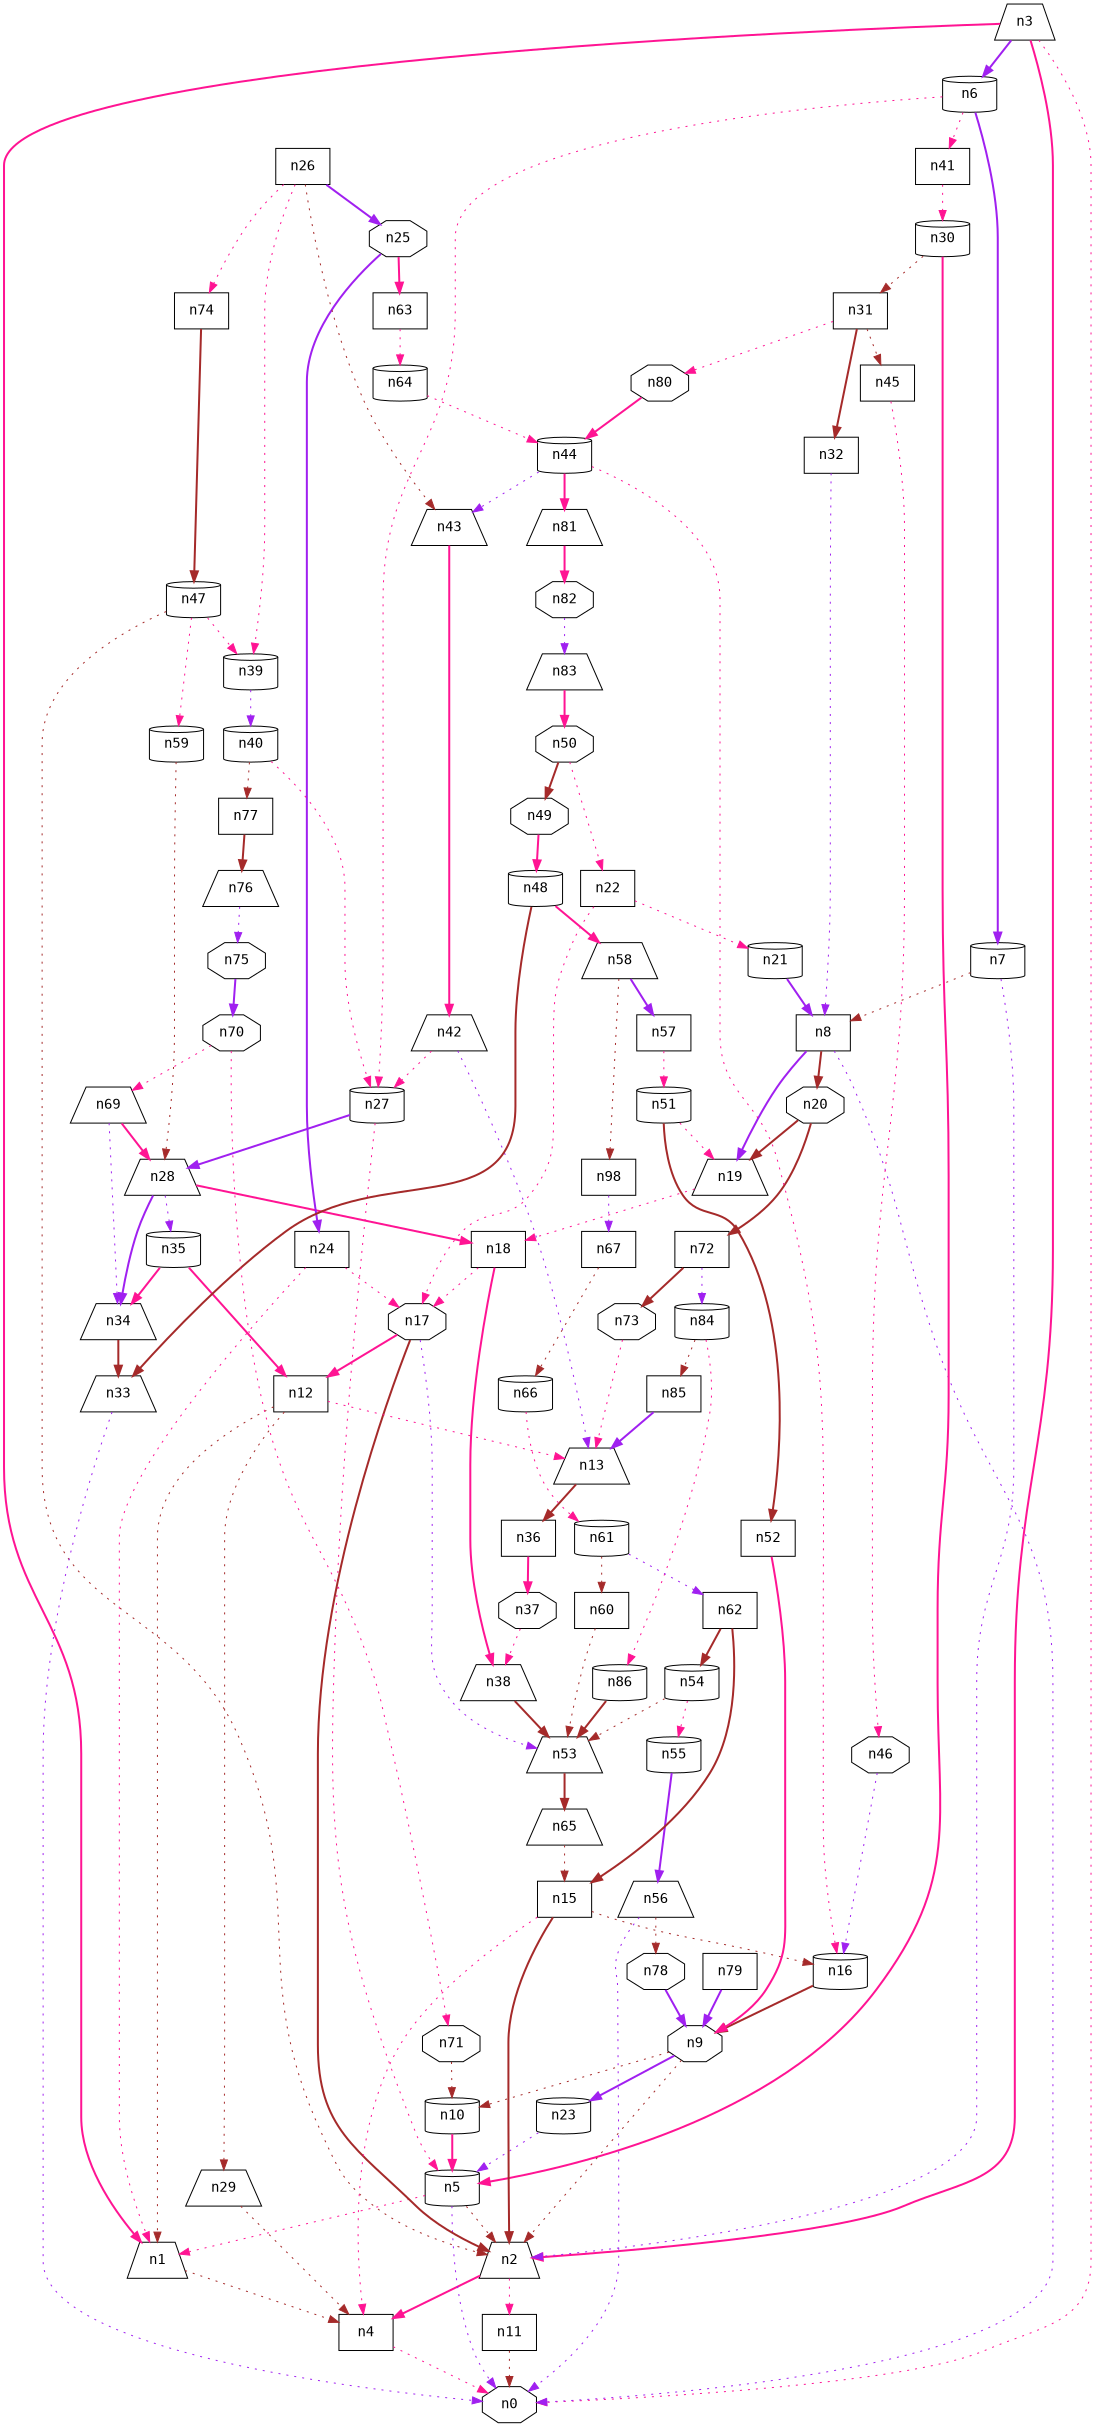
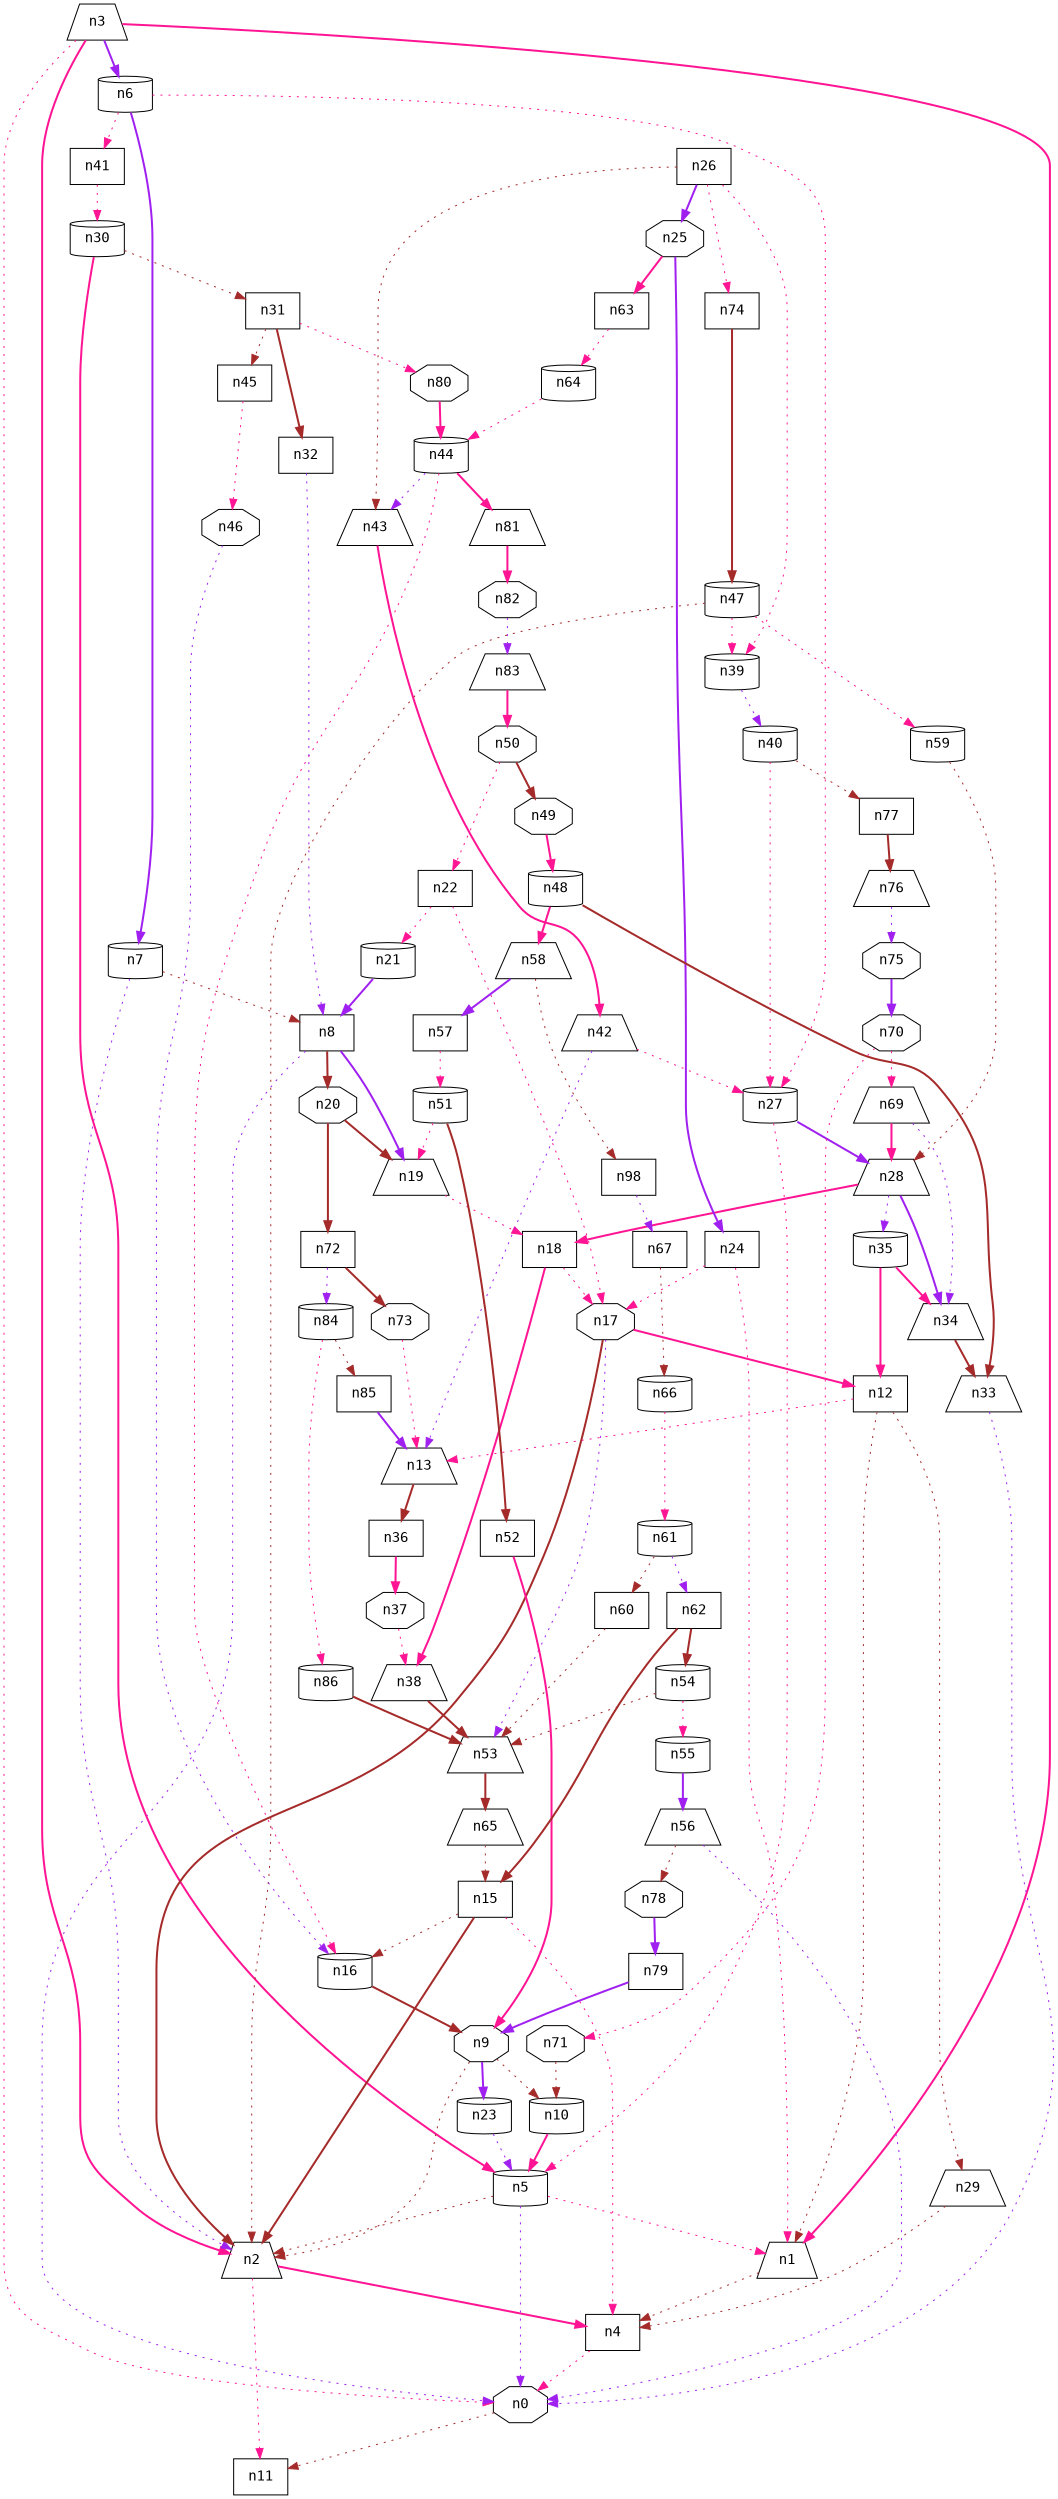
  digraph {
    fontname="DejaVu Sans Mono"
    node [fontname="DejaVu Sans Mono" shape=box]
    edge [color=deeppink fontname="DejaVu Sans Mono" style=dotted]
    n1 [shape=trapezium]
    n4
    n0 [shape=octagon]
    n2 [shape=trapezium]
    n11
    n3 [shape=trapezium]
    n6 [shape=cylinder]
    n7 [shape=cylinder]
    n27 [shape=cylinder]
    n41
    n8
    n5 [shape=cylinder]
    n28 [shape=trapezium]
    n30 [shape=cylinder]
    n19 [shape=trapezium]
    n20 [shape=octagon]
    n13 [shape=trapezium]
    n36
    n25 [shape=octagon]
    n26
    n39 [shape=cylinder]
    n43 [shape=trapezium]
    n74
    n18
    n34 [shape=trapezium]
    n35 [shape=cylinder]
    n31
    n72
    n17 [shape=octagon]
    n38 [shape=trapezium]
    n73 [shape=octagon]
    n84 [shape=cylinder]
    n9 [shape=octagon]
    n10 [shape=cylinder]
    n23 [shape=cylinder]
    n12
    n29 [shape=trapezium]
    n37 [shape=octagon]
    n24
    n63
    n40 [shape=cylinder]
    n42 [shape=trapezium]
    n47 [shape=cylinder]
    n15
    n16 [shape=cylinder]
    n53 [shape=trapezium]
    n65 [shape=trapezium]
    n85
    n86 [shape=cylinder]
    n21 [shape=cylinder]
    n22
    n64 [shape=cylinder]
    n44 [shape=cylinder]
    n77
    n59 [shape=cylinder]
    n33 [shape=trapezium]
    n32
    n45
    n80 [shape=octagon]
    n46 [shape=octagon]
    n81 [shape=trapezium]
    n76 [shape=trapezium]
    n75 [shape=octagon]
    n82 [shape=octagon]
    n83 [shape=trapezium]
    n48 [shape=cylinder]
    n58 [shape=trapezium]
    n57
    n68 [label=n98]
    n51 [shape=cylinder]
    n67
    n49 [shape=octagon]
    n50 [shape=octagon]
    n52
    n54 [shape=cylinder]
    n55 [shape=cylinder]
    n56 [shape=trapezium]
    n78 [shape=octagon]
    n79
    n66 [shape=cylinder]
    n60
    n61 [shape=cylinder]
    n62
    n69 [shape=trapezium]
    n70 [shape=octagon]
    n71 [shape=octagon]
    n1 -> n4 [color=brown]
    n4 -> n0
    n2 -> n4 [style=bold]
    n2 -> n11
-   n11 -> n0 [color=brown]
+   n0 -> n11 [color=brown]
    n3 -> n1 [style=bold]
    n3 -> n0
    n3 -> n2 [style=bold]
    n3 -> n6 [color=purple style=bold]
    n6 -> n7 [color=purple style=bold]
    n6 -> n27
    n6 -> n41
    n7 -> n2 [color=purple]
    n7 -> n8 [color=brown]
    n27 -> n5
    n27 -> n28 [color=purple style=bold]
    n41 -> n30
    n8 -> n0 [color=purple]
    n8 -> n19 [color=purple style=bold]
    n8 -> n20 [color=brown style=bold]
    n5 -> n1
    n5 -> n0 [color=purple]
    n5 -> n2 [color=brown]
    n28 -> n18 [style=bold]
    n28 -> n34 [color=purple style=bold]
    n28 -> n35 [color=purple]
    n30 -> n5 [style=bold]
    n30 -> n31 [color=brown]
    n19 -> n18
    n20 -> n19 [color=brown style=bold]
    n20 -> n72 [color=brown style=bold]
    n13 -> n36 [color=brown style=bold]
    n36 -> n37 [style=bold]
    n25 -> n24 [color=purple style=bold]
    n25 -> n63 [style=bold]
    n26 -> n25 [color=purple style=bold]
    n26 -> n39
    n26 -> n43 [color=brown]
    n26 -> n74
    n39 -> n40 [color=purple]
    n43 -> n42 [style=bold]
    n74 -> n47 [color=brown style=bold]
    n18 -> n17
    n18 -> n38 [style=bold]
    n34 -> n33 [color=brown style=bold]
    n35 -> n34 [style=bold]
    n35 -> n12 [style=bold]
    n31 -> n32 [color=brown style=bold]
    n31 -> n45 [color=brown]
    n31 -> n80
    n72 -> n73 [color=brown style=bold]
    n72 -> n84 [color=purple]
    n17 -> n2 [color=brown style=bold]
    n17 -> n12 [style=bold]
    n17 -> n53 [color=purple]
    n38 -> n53 [color=brown style=bold]
    n73 -> n13
    n84 -> n85 [color=brown]
    n84 -> n86
    n9 -> n2 [color=brown]
    n9 -> n10 [color=brown]
    n9 -> n23 [color=purple style=bold]
    n10 -> n5 [style=bold]
    n23 -> n5 [color=purple]
    n12 -> n1 [color=brown]
    n12 -> n13
    n12 -> n29 [color=brown]
    n29 -> n4 [color=brown]
    n37 -> n38
    n24 -> n1
    n24 -> n17
    n63 -> n64
    n40 -> n27
    n40 -> n77 [color=brown]
    n42 -> n27
    n42 -> n13 [color=purple]
    n47 -> n2 [color=brown]
    n47 -> n39
    n47 -> n59
    n15 -> n4
    n15 -> n2 [color=brown style=bold]
    n15 -> n16 [color=brown]
    n16 -> n9 [color=brown style=bold]
    n53 -> n65 [color=brown style=bold]
    n65 -> n15 [color=brown]
    n85 -> n13 [color=purple style=bold]
    n86 -> n53 [color=brown style=bold]
    n21 -> n8 [color=purple style=bold]
    n22 -> n17
    n22 -> n21
    n64 -> n44
    n44 -> n43 [color=purple]
    n44 -> n16
    n44 -> n81 [style=bold]
    n77 -> n76 [color=brown style=bold]
    n59 -> n28 [color=brown]
    n33 -> n0 [color=purple]
    n32 -> n8 [color=purple]
    n45 -> n46
    n80 -> n44 [style=bold]
    n46 -> n16 [color=purple]
    n81 -> n82 [style=bold]
    n76 -> n75 [color=purple]
    n75 -> n70 [color=purple style=bold]
    n82 -> n83 [color=purple]
    n83 -> n50 [style=bold]
    n48 -> n33 [color=brown style=bold]
    n48 -> n58 [style=bold]
    n58 -> n57 [color=purple style=bold]
    n58 -> n68 [color=brown]
    n57 -> n51
    n68 -> n67 [color=purple]
    n51 -> n19
    n51 -> n52 [color=brown style=bold]
    n67 -> n66 [color=brown]
    n49 -> n48 [style=bold]
    n50 -> n22
    n50 -> n49 [color=brown style=bold]
    n52 -> n9 [style=bold]
    n54 -> n53 [color=brown]
    n54 -> n55
    n55 -> n56 [color=purple style=bold]
    n56 -> n0 [color=purple]
    n56 -> n78 [color=brown]
-   n78 -> n9 [color=purple style=bold]
+   n78 -> n79 [color=purple style=bold]
    n79 -> n9 [color=purple style=bold]
    n66 -> n61
    n60 -> n53 [color=brown]
    n61 -> n60 [color=brown]
    n61 -> n62 [color=purple]
    n62 -> n15 [color=brown style=bold]
    n62 -> n54 [color=brown style=bold]
    n69 -> n28 [style=bold]
    n69 -> n34 [color=purple]
    n70 -> n69
    n70 -> n71
    n71 -> n10 [color=brown]
  }
